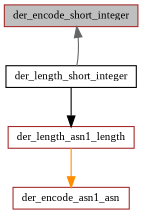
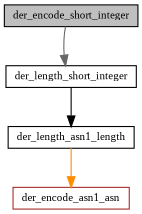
  digraph {
    fontname="Liberation Serif"
    rankdir=TB
    node [color=black fillcolor=white fontname="Liberation Serif" fontsize=10 shape=record style=filled]
    edge [fontname="Liberation Serif" fontsize=10 labelfontname=Helvetica labelfontsize=10 style=solid]
-   n1 [color=brown fillcolor=grey75 fontcolor=black height=0.2 label=der_encode_short_integer width=0.4]
+   n1 [fillcolor=grey75 fontcolor=black height=0.2 label=der_encode_short_integer width=0.4]
    n2 [height=0.2 label=der_length_short_integer width=0.4]
-   n3 [color=brown height=0.2 label=der_length_asn1_length width=0.4]
+   n3 [height=0.2 label=der_length_asn1_length width=0.4]
    n4 [color=brown height=0.2 label=der_encode_asn1_asn width=0.4]
-   n2 -> n1 [color=gray40]
+   n1 -> n2 [color=gray40]
    n2 -> n3 [color=black]
    n3 -> n4 [color=darkorange]
  }
